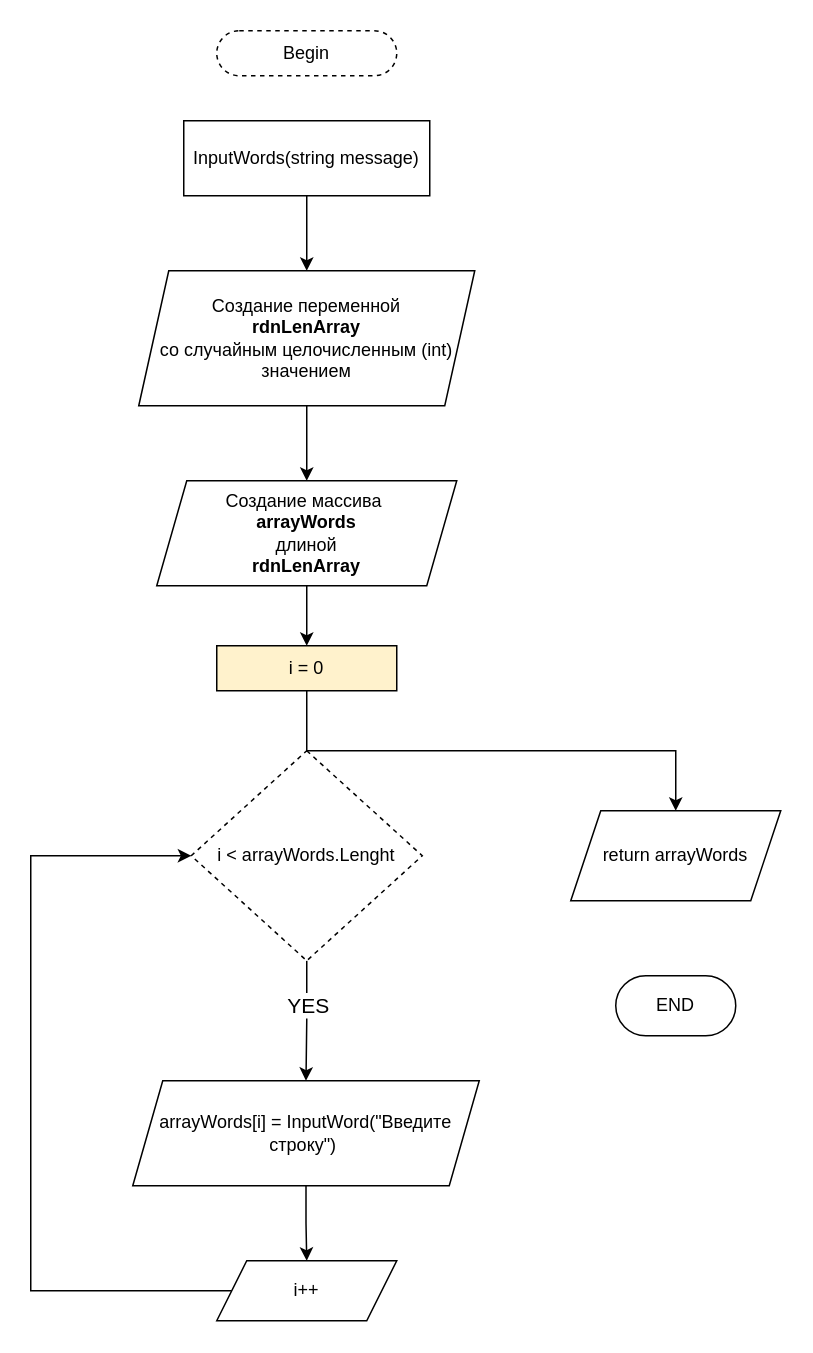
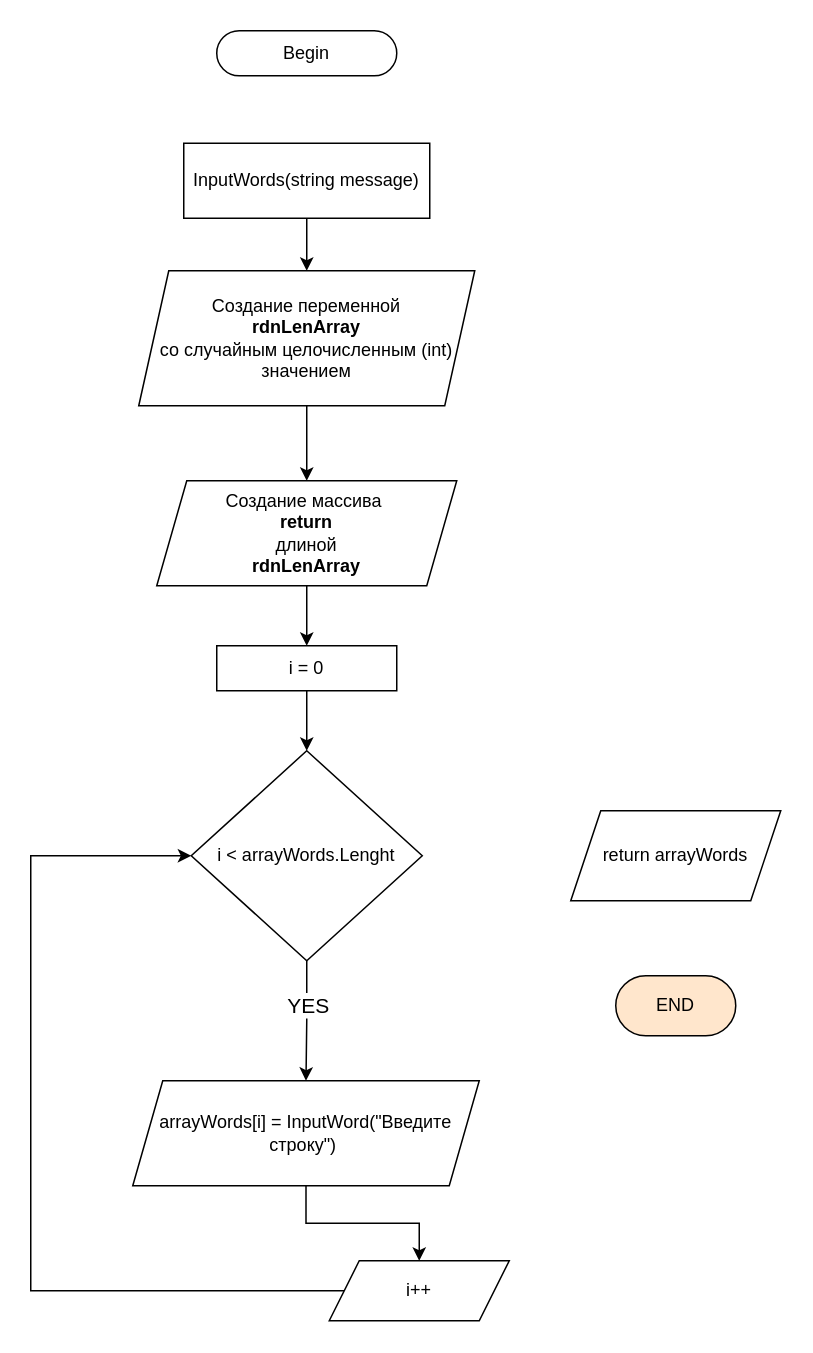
  <mxCell id="0" />
  <mxCell id="1" parent="0" />
- <mxCell id="2" value="Begin" style="rounded=1;whiteSpace=wrap;html=1;arcSize=50;dashed=1;" vertex="1" parent="1"><mxGeometry x="144" y="20" width="120" height="30" as="geometry" /></mxCell>
+ <mxCell id="2" value="Begin" style="rounded=1;whiteSpace=wrap;html=1;arcSize=50;" vertex="1" parent="1"><mxGeometry x="144" y="20" width="120" height="30" as="geometry" /></mxCell>
  <mxCell id="3" style="edgeStyle=orthogonalEdgeStyle;rounded=0;orthogonalLoop=1;jettySize=auto;html=1;exitX=0.5;exitY=1;exitDx=0;exitDy=0;entryX=0.5;entryY=0;entryDx=0;entryDy=0;" edge="1" parent="1" source="4" target="6"><mxGeometry relative="1" as="geometry" /></mxCell>
  <mxCell id="4" value="Создание переменной&lt;br&gt;&lt;b&gt;rdnLenArray&lt;/b&gt;&lt;br&gt;со случайным целочисленным (int)&lt;br&gt;значением" style="shape=parallelogram;perimeter=parallelogramPerimeter;whiteSpace=wrap;html=1;fixedSize=1;" vertex="1" parent="1"><mxGeometry x="92" y="180" width="224" height="90" as="geometry" /></mxCell>
  <mxCell id="5" style="edgeStyle=orthogonalEdgeStyle;rounded=0;orthogonalLoop=1;jettySize=auto;html=1;exitX=0.5;exitY=1;exitDx=0;exitDy=0;" edge="1" parent="1" source="6" target="8"><mxGeometry relative="1" as="geometry" /></mxCell>
- <mxCell id="6" value="Создание массива&amp;nbsp;&lt;br&gt;&lt;b&gt;arrayWords&lt;br&gt;&lt;/b&gt;длиной&lt;br&gt;&lt;b&gt;rdnLenArray&lt;/b&gt;" style="shape=parallelogram;perimeter=parallelogramPerimeter;whiteSpace=wrap;html=1;fixedSize=1;" vertex="1" parent="1"><mxGeometry x="104" y="320" width="200" height="70" as="geometry" /></mxCell>
- <mxCell id="7" style="edgeStyle=orthogonalEdgeStyle;rounded=0;orthogonalLoop=1;jettySize=auto;html=1;exitX=0.5;exitY=1;exitDx=0;exitDy=0;" edge="1" parent="1" source="8" target="18"><mxGeometry relative="1" as="geometry" /></mxCell>
- <mxCell id="8" value="i = 0" style="rounded=0;whiteSpace=wrap;html=1;fillColor=#fff2cc;" vertex="1" parent="1"><mxGeometry x="144" y="430" width="120" height="30" as="geometry" /></mxCell>
+ <mxCell id="6" value="Создание массива&amp;nbsp;&lt;br&gt;&lt;b&gt;return&lt;br&gt;&lt;/b&gt;длиной&lt;br&gt;&lt;b&gt;rdnLenArray&lt;/b&gt;" style="shape=parallelogram;perimeter=parallelogramPerimeter;whiteSpace=wrap;html=1;fixedSize=1;" vertex="1" parent="1"><mxGeometry x="104" y="320" width="200" height="70" as="geometry" /></mxCell>
+ <mxCell id="7" style="edgeStyle=orthogonalEdgeStyle;rounded=0;orthogonalLoop=1;jettySize=auto;html=1;exitX=0.5;exitY=1;exitDx=0;exitDy=0;entryX=0.5;entryY=0;entryDx=0;entryDy=0;" edge="1" parent="1" source="8" target="11"><mxGeometry relative="1" as="geometry" /></mxCell>
+ <mxCell id="8" value="i = 0" style="rounded=0;whiteSpace=wrap;html=1;" vertex="1" parent="1"><mxGeometry x="144" y="430" width="120" height="30" as="geometry" /></mxCell>
  <mxCell id="9" style="edgeStyle=orthogonalEdgeStyle;rounded=0;orthogonalLoop=1;jettySize=auto;html=1;exitX=0.5;exitY=1;exitDx=0;exitDy=0;entryX=0.5;entryY=0;entryDx=0;entryDy=0;" edge="1" parent="1" source="11" target="13"><mxGeometry relative="1" as="geometry" /></mxCell>
  <mxCell id="10" value="&lt;font style=&quot;font-size: 14px;&quot;&gt;YES&lt;/font&gt;" style="edgeLabel;html=1;align=center;verticalAlign=middle;resizable=0;points=[];" vertex="1" connectable="0" parent="9"><mxGeometry x="-0.28" y="-3" relative="1" as="geometry"><mxPoint x="3" as="offset" /></mxGeometry></mxCell>
- <mxCell id="11" value="i &amp;lt; arrayWords.Lenght" style="rhombus;whiteSpace=wrap;html=1;dashed=1;" vertex="1" parent="1"><mxGeometry x="127" y="500" width="154" height="140" as="geometry" /></mxCell>
+ <mxCell id="11" value="i &amp;lt; arrayWords.Lenght" style="rhombus;whiteSpace=wrap;html=1;" vertex="1" parent="1"><mxGeometry x="127" y="500" width="154" height="140" as="geometry" /></mxCell>
  <mxCell id="12" style="edgeStyle=orthogonalEdgeStyle;rounded=0;orthogonalLoop=1;jettySize=auto;html=1;exitX=0.5;exitY=1;exitDx=0;exitDy=0;entryX=0.5;entryY=0;entryDx=0;entryDy=0;" edge="1" parent="1" source="13" target="17"><mxGeometry relative="1" as="geometry" /></mxCell>
  <mxCell id="13" value="arrayWords[i] = InputWord(&quot;Введите строку&quot;)&amp;nbsp;" style="shape=parallelogram;perimeter=parallelogramPerimeter;whiteSpace=wrap;html=1;fixedSize=1;" vertex="1" parent="1"><mxGeometry x="88" y="720" width="231" height="70" as="geometry" /></mxCell>
  <mxCell id="14" style="edgeStyle=orthogonalEdgeStyle;rounded=0;orthogonalLoop=1;jettySize=auto;html=1;exitX=0.5;exitY=1;exitDx=0;exitDy=0;entryX=0.5;entryY=0;entryDx=0;entryDy=0;" edge="1" parent="1" source="15" target="4"><mxGeometry relative="1" as="geometry" /></mxCell>
- <mxCell id="15" value="InputWords(string message)" style="rounded=0;whiteSpace=wrap;html=1;" vertex="1" parent="1"><mxGeometry x="122" y="80" width="164" height="50" as="geometry" /></mxCell>
+ <mxCell id="15" value="InputWords(string message)" style="rounded=0;whiteSpace=wrap;html=1;" vertex="1" parent="1"><mxGeometry x="122" y="95" width="164" height="50" as="geometry" /></mxCell>
  <mxCell id="16" style="edgeStyle=orthogonalEdgeStyle;rounded=0;orthogonalLoop=1;jettySize=auto;html=1;exitX=0;exitY=0.5;exitDx=0;exitDy=0;entryX=0;entryY=0.5;entryDx=0;entryDy=0;" edge="1" parent="1" source="17" target="11"><mxGeometry relative="1" as="geometry"><Array as="points"><mxPoint x="20" y="860" /><mxPoint x="20" y="570" /></Array></mxGeometry></mxCell>
- <mxCell id="17" value="i++" style="shape=parallelogram;perimeter=parallelogramPerimeter;whiteSpace=wrap;html=1;fixedSize=1;" vertex="1" parent="1"><mxGeometry x="144" y="840" width="120" height="40" as="geometry" /></mxCell>
+ <mxCell id="17" value="i++" style="shape=parallelogram;perimeter=parallelogramPerimeter;whiteSpace=wrap;html=1;fixedSize=1;" vertex="1" parent="1"><mxGeometry x="219" y="840" width="120" height="40" as="geometry" /></mxCell>
  <mxCell id="18" value="return arrayWords" style="shape=parallelogram;perimeter=parallelogramPerimeter;whiteSpace=wrap;html=1;fixedSize=1;" vertex="1" parent="1"><mxGeometry x="380" y="540" width="140" height="60" as="geometry" /></mxCell>
- <mxCell id="19" value="END" style="rounded=1;whiteSpace=wrap;html=1;arcSize=50;" vertex="1" parent="1"><mxGeometry x="410" y="650" width="80" height="40" as="geometry" /></mxCell>
+ <mxCell id="19" value="END" style="rounded=1;whiteSpace=wrap;html=1;arcSize=50;fillColor=#ffe6cc;" vertex="1" parent="1"><mxGeometry x="410" y="650" width="80" height="40" as="geometry" /></mxCell>
